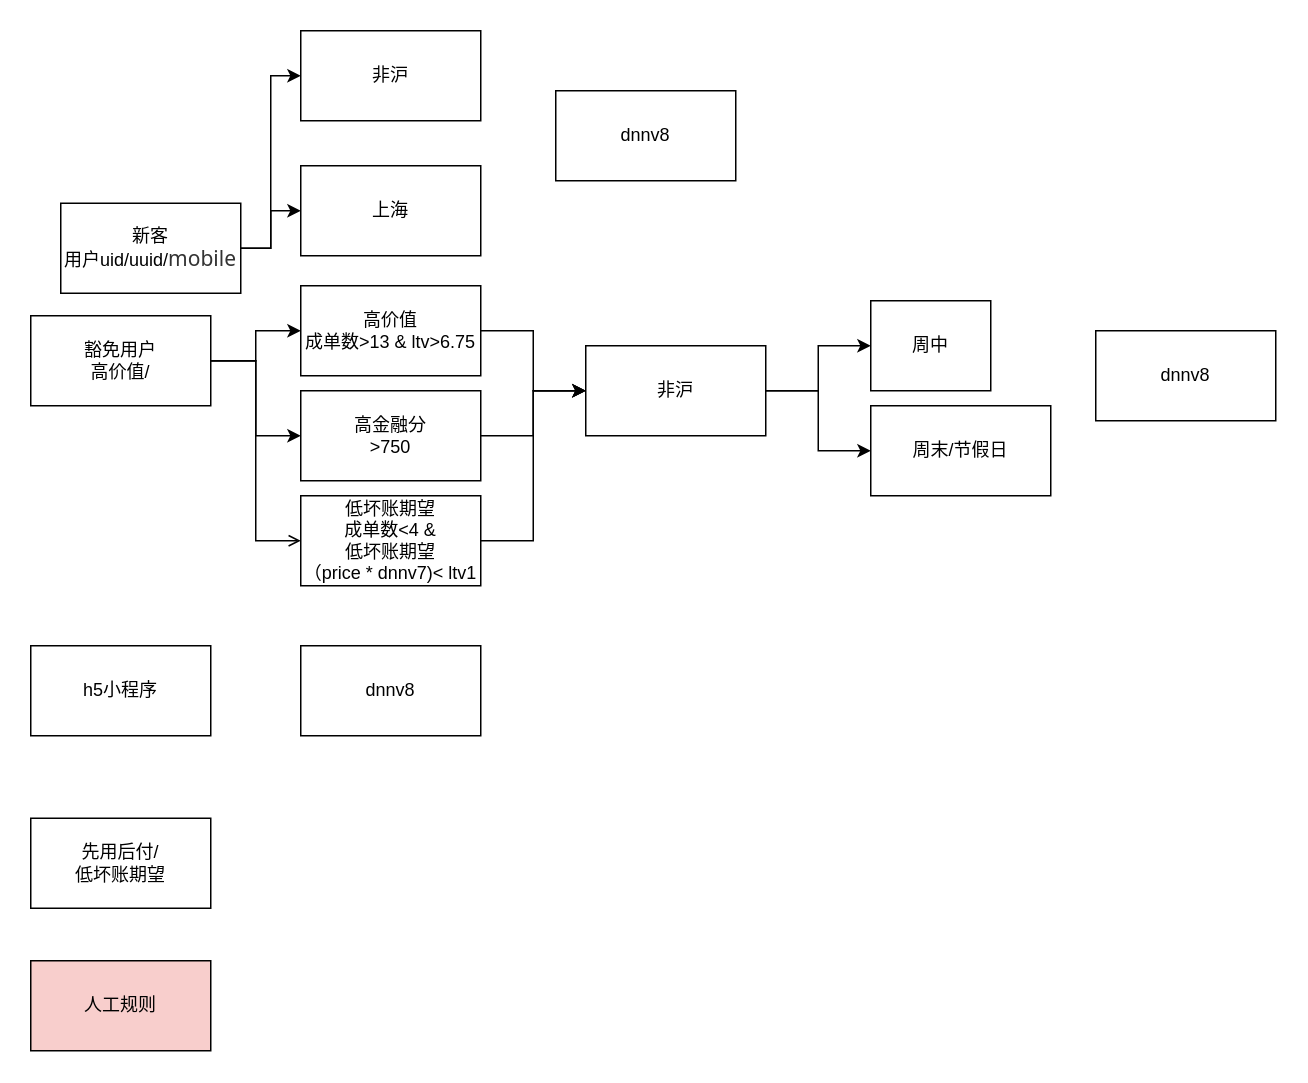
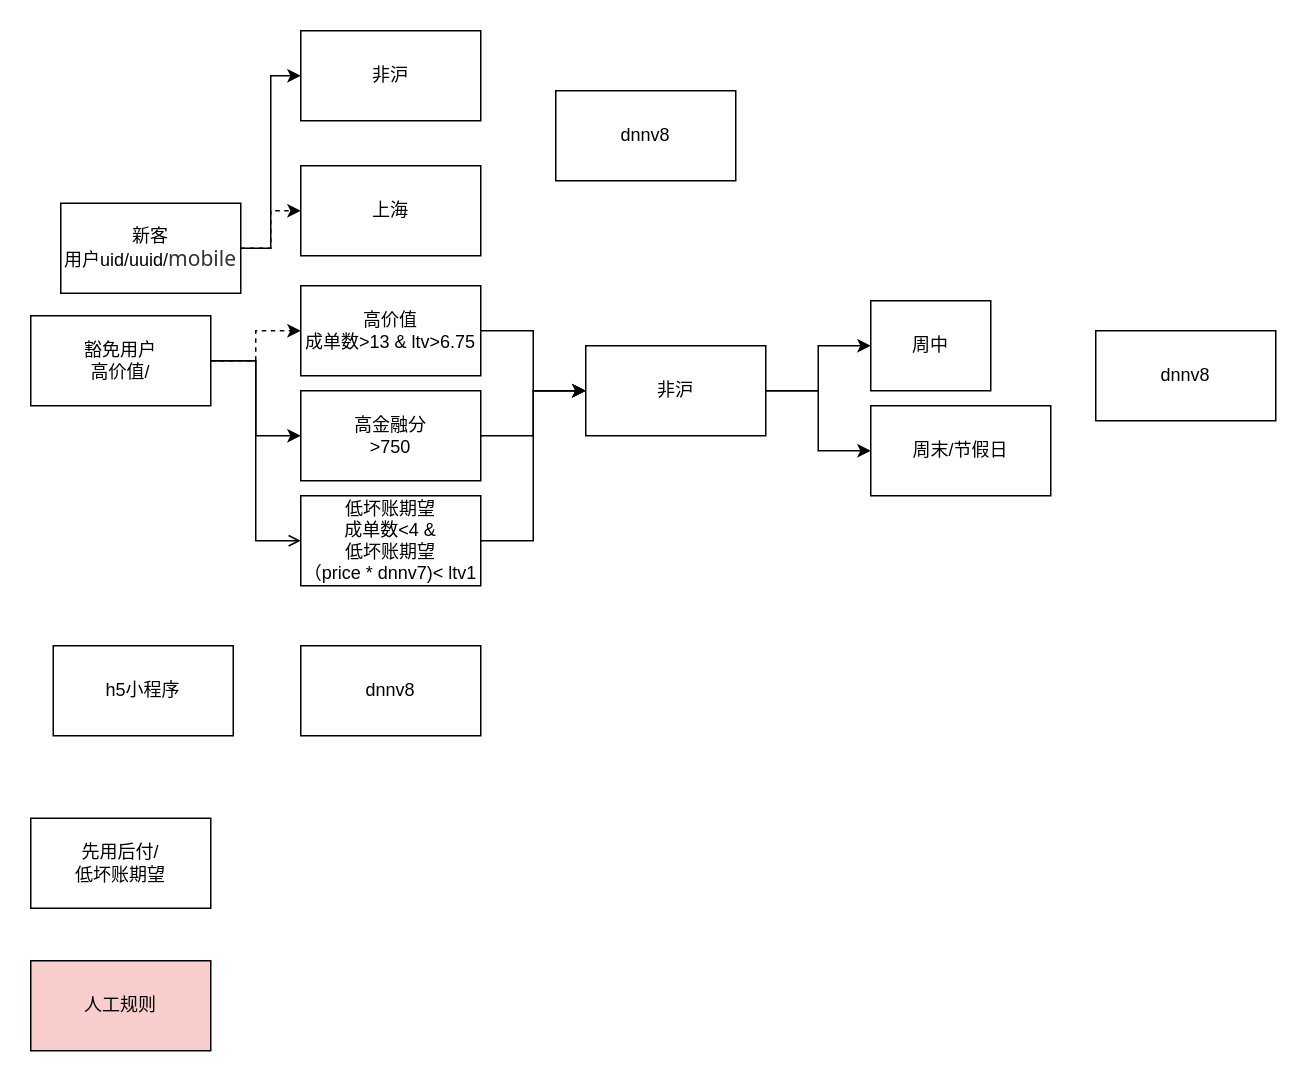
  <mxCell id="0" />
  <mxCell id="1" parent="0" />
- <mxCell id="2" style="edgeStyle=orthogonalEdgeStyle;rounded=0;orthogonalLoop=1;jettySize=auto;html=1;exitX=1;exitY=0.5;exitDx=0;exitDy=0;" edge="1" parent="1" source="4" target="7"><mxGeometry relative="1" as="geometry" /></mxCell>
+ <mxCell id="2" style="edgeStyle=orthogonalEdgeStyle;rounded=0;orthogonalLoop=1;jettySize=auto;html=1;exitX=1;exitY=0.5;exitDx=0;exitDy=0;dashed=1;" edge="1" parent="1" source="4" target="7"><mxGeometry relative="1" as="geometry" /></mxCell>
  <mxCell id="3" style="edgeStyle=orthogonalEdgeStyle;rounded=0;orthogonalLoop=1;jettySize=auto;html=1;exitX=1;exitY=0.5;exitDx=0;exitDy=0;entryX=0;entryY=0.5;entryDx=0;entryDy=0;" edge="1" parent="1" source="4" target="6"><mxGeometry relative="1" as="geometry" /></mxCell>
  <mxCell id="4" value="新客&lt;br&gt;用户uid/uuid/&lt;span style=&quot;color: rgb(51, 51, 51); font-family: __SYMBOL, CitadelChineseQuote, system-ui, -apple-system, &amp;quot;system-ui&amp;quot;, &amp;quot;Segoe UI&amp;quot;, Roboto, &amp;quot;PingFang SC&amp;quot;, &amp;quot;Hiragino Sans GB&amp;quot;, &amp;quot;Microsoft YaHei&amp;quot;, SimSun, sans-serif; font-size: 14px; font-variant-ligatures: none; text-align: start; background-color: rgb(255, 255, 255);&quot;&gt;mobile&lt;/span&gt;" style="rounded=0;whiteSpace=wrap;html=1;" vertex="1" parent="1"><mxGeometry x="40" y="135" width="120" height="60" as="geometry" /></mxCell>
  <mxCell id="5" value="dnnv8" style="rounded=0;whiteSpace=wrap;html=1;" vertex="1" parent="1"><mxGeometry x="370" y="60" width="120" height="60" as="geometry" /></mxCell>
  <mxCell id="6" value="非沪" style="rounded=0;whiteSpace=wrap;html=1;" vertex="1" parent="1"><mxGeometry x="200" y="20" width="120" height="60" as="geometry" /></mxCell>
  <mxCell id="7" value="上海" style="rounded=0;whiteSpace=wrap;html=1;" vertex="1" parent="1"><mxGeometry x="200" y="110" width="120" height="60" as="geometry" /></mxCell>
- <mxCell id="8" style="edgeStyle=orthogonalEdgeStyle;rounded=0;orthogonalLoop=1;jettySize=auto;html=1;exitX=1;exitY=0.5;exitDx=0;exitDy=0;" edge="1" parent="1" source="11" target="15"><mxGeometry relative="1" as="geometry" /></mxCell>
+ <mxCell id="8" style="edgeStyle=orthogonalEdgeStyle;rounded=0;orthogonalLoop=1;jettySize=auto;html=1;exitX=1;exitY=0.5;exitDx=0;exitDy=0;dashed=1;" edge="1" parent="1" source="11" target="15"><mxGeometry relative="1" as="geometry" /></mxCell>
  <mxCell id="9" style="edgeStyle=orthogonalEdgeStyle;rounded=0;orthogonalLoop=1;jettySize=auto;html=1;exitX=1;exitY=0.5;exitDx=0;exitDy=0;entryX=0;entryY=0.5;entryDx=0;entryDy=0;" edge="1" parent="1" source="11" target="17"><mxGeometry relative="1" as="geometry" /></mxCell>
  <mxCell id="10" style="edgeStyle=orthogonalEdgeStyle;rounded=0;orthogonalLoop=1;jettySize=auto;html=1;exitX=1;exitY=0.5;exitDx=0;exitDy=0;entryX=0;entryY=0.5;entryDx=0;entryDy=0;endArrow=open;" edge="1" parent="1" source="11" target="19"><mxGeometry relative="1" as="geometry" /></mxCell>
  <mxCell id="11" value="豁免用户&lt;br&gt;高价值/" style="rounded=0;whiteSpace=wrap;html=1;" vertex="1" parent="1"><mxGeometry x="20" y="210" width="120" height="60" as="geometry" /></mxCell>
  <mxCell id="12" value="周中" style="rounded=0;whiteSpace=wrap;html=1;" vertex="1" parent="1"><mxGeometry x="580" y="200" width="80" height="60" as="geometry" /></mxCell>
  <mxCell id="13" value="周末/节假日" style="rounded=0;whiteSpace=wrap;html=1;" vertex="1" parent="1"><mxGeometry x="580" y="270" width="120" height="60" as="geometry" /></mxCell>
  <mxCell id="14" style="edgeStyle=orthogonalEdgeStyle;rounded=0;orthogonalLoop=1;jettySize=auto;html=1;exitX=1;exitY=0.5;exitDx=0;exitDy=0;" edge="1" parent="1" source="15" target="22"><mxGeometry relative="1" as="geometry" /></mxCell>
  <mxCell id="15" value="高价值&lt;br&gt;成单数&amp;gt;13 &amp;amp; ltv&amp;gt;6.75" style="rounded=0;whiteSpace=wrap;html=1;" vertex="1" parent="1"><mxGeometry x="200" y="190" width="120" height="60" as="geometry" /></mxCell>
  <mxCell id="16" style="edgeStyle=orthogonalEdgeStyle;rounded=0;orthogonalLoop=1;jettySize=auto;html=1;exitX=1;exitY=0.5;exitDx=0;exitDy=0;entryX=0;entryY=0.5;entryDx=0;entryDy=0;" edge="1" parent="1" source="17" target="22"><mxGeometry relative="1" as="geometry" /></mxCell>
  <mxCell id="17" value="高金融分&lt;br&gt;&amp;gt;750" style="rounded=0;whiteSpace=wrap;html=1;" vertex="1" parent="1"><mxGeometry x="200" y="260" width="120" height="60" as="geometry" /></mxCell>
  <mxCell id="18" style="edgeStyle=orthogonalEdgeStyle;rounded=0;orthogonalLoop=1;jettySize=auto;html=1;exitX=1;exitY=0.5;exitDx=0;exitDy=0;entryX=0;entryY=0.5;entryDx=0;entryDy=0;" edge="1" parent="1" source="19" target="22"><mxGeometry relative="1" as="geometry" /></mxCell>
  <mxCell id="19" value="低坏账期望&lt;br&gt;成单数&amp;lt;4 &amp;amp; &lt;br&gt;低坏账期望&lt;br&gt;（price * dnnv7)&amp;lt; ltv1" style="rounded=0;whiteSpace=wrap;html=1;" vertex="1" parent="1"><mxGeometry x="200" y="330" width="120" height="60" as="geometry" /></mxCell>
  <mxCell id="20" style="edgeStyle=orthogonalEdgeStyle;rounded=0;orthogonalLoop=1;jettySize=auto;html=1;exitX=1;exitY=0.5;exitDx=0;exitDy=0;" edge="1" parent="1" source="22" target="12"><mxGeometry relative="1" as="geometry" /></mxCell>
  <mxCell id="21" style="edgeStyle=orthogonalEdgeStyle;rounded=0;orthogonalLoop=1;jettySize=auto;html=1;exitX=1;exitY=0.5;exitDx=0;exitDy=0;" edge="1" parent="1" source="22" target="13"><mxGeometry relative="1" as="geometry" /></mxCell>
  <mxCell id="22" value="非沪" style="rounded=0;whiteSpace=wrap;html=1;" vertex="1" parent="1"><mxGeometry x="390" y="230" width="120" height="60" as="geometry" /></mxCell>
  <mxCell id="23" value="dnnv8" style="rounded=0;whiteSpace=wrap;html=1;" vertex="1" parent="1"><mxGeometry x="730" y="220" width="120" height="60" as="geometry" /></mxCell>
- <mxCell id="24" value="h5小程序" style="rounded=0;whiteSpace=wrap;html=1;" vertex="1" parent="1"><mxGeometry x="20" y="430" width="120" height="60" as="geometry" /></mxCell>
+ <mxCell id="24" value="h5小程序" style="rounded=0;whiteSpace=wrap;html=1;" vertex="1" parent="1"><mxGeometry x="35" y="430" width="120" height="60" as="geometry" /></mxCell>
  <mxCell id="25" value="dnnv8" style="rounded=0;whiteSpace=wrap;html=1;" vertex="1" parent="1"><mxGeometry x="200" y="430" width="120" height="60" as="geometry" /></mxCell>
  <mxCell id="26" value="先用后付/&lt;br&gt;低坏账期望" style="rounded=0;whiteSpace=wrap;html=1;" vertex="1" parent="1"><mxGeometry x="20" y="545" width="120" height="60" as="geometry" /></mxCell>
  <mxCell id="27" value="人工规则" style="rounded=0;whiteSpace=wrap;html=1;fillColor=#f8cecc;" vertex="1" parent="1"><mxGeometry x="20" y="640" width="120" height="60" as="geometry" /></mxCell>
